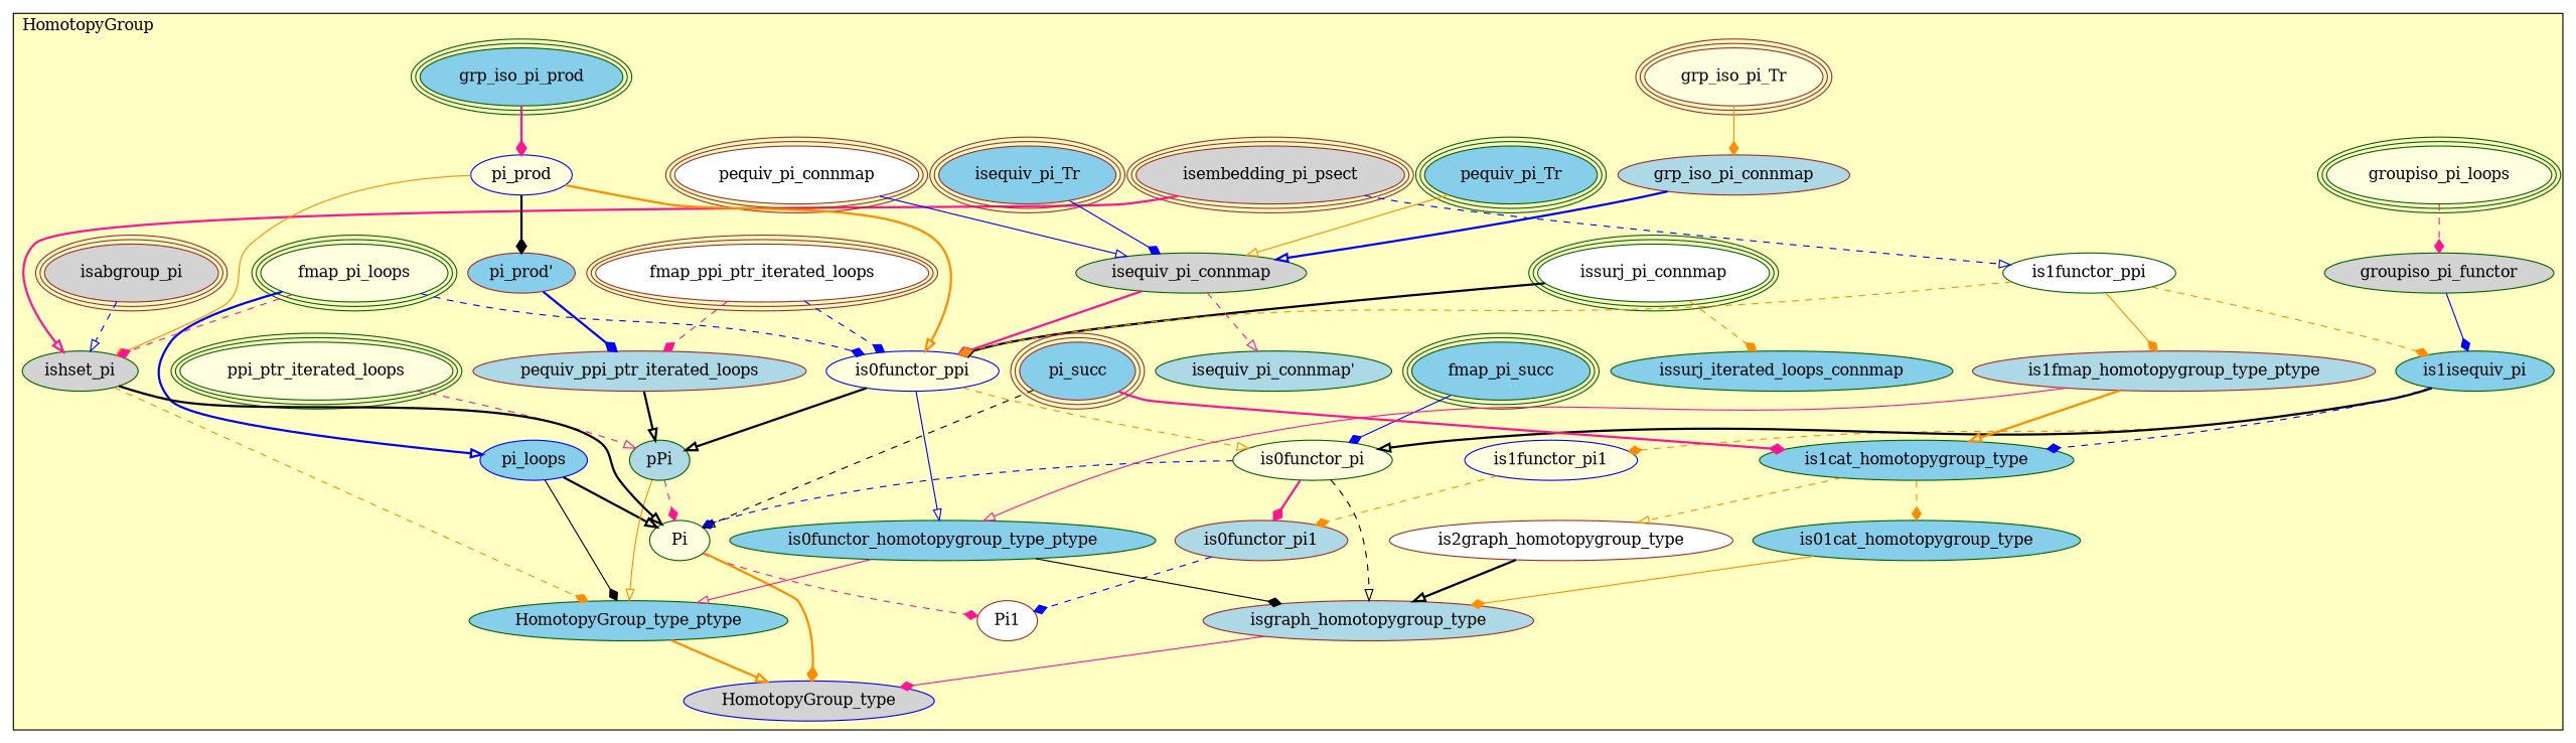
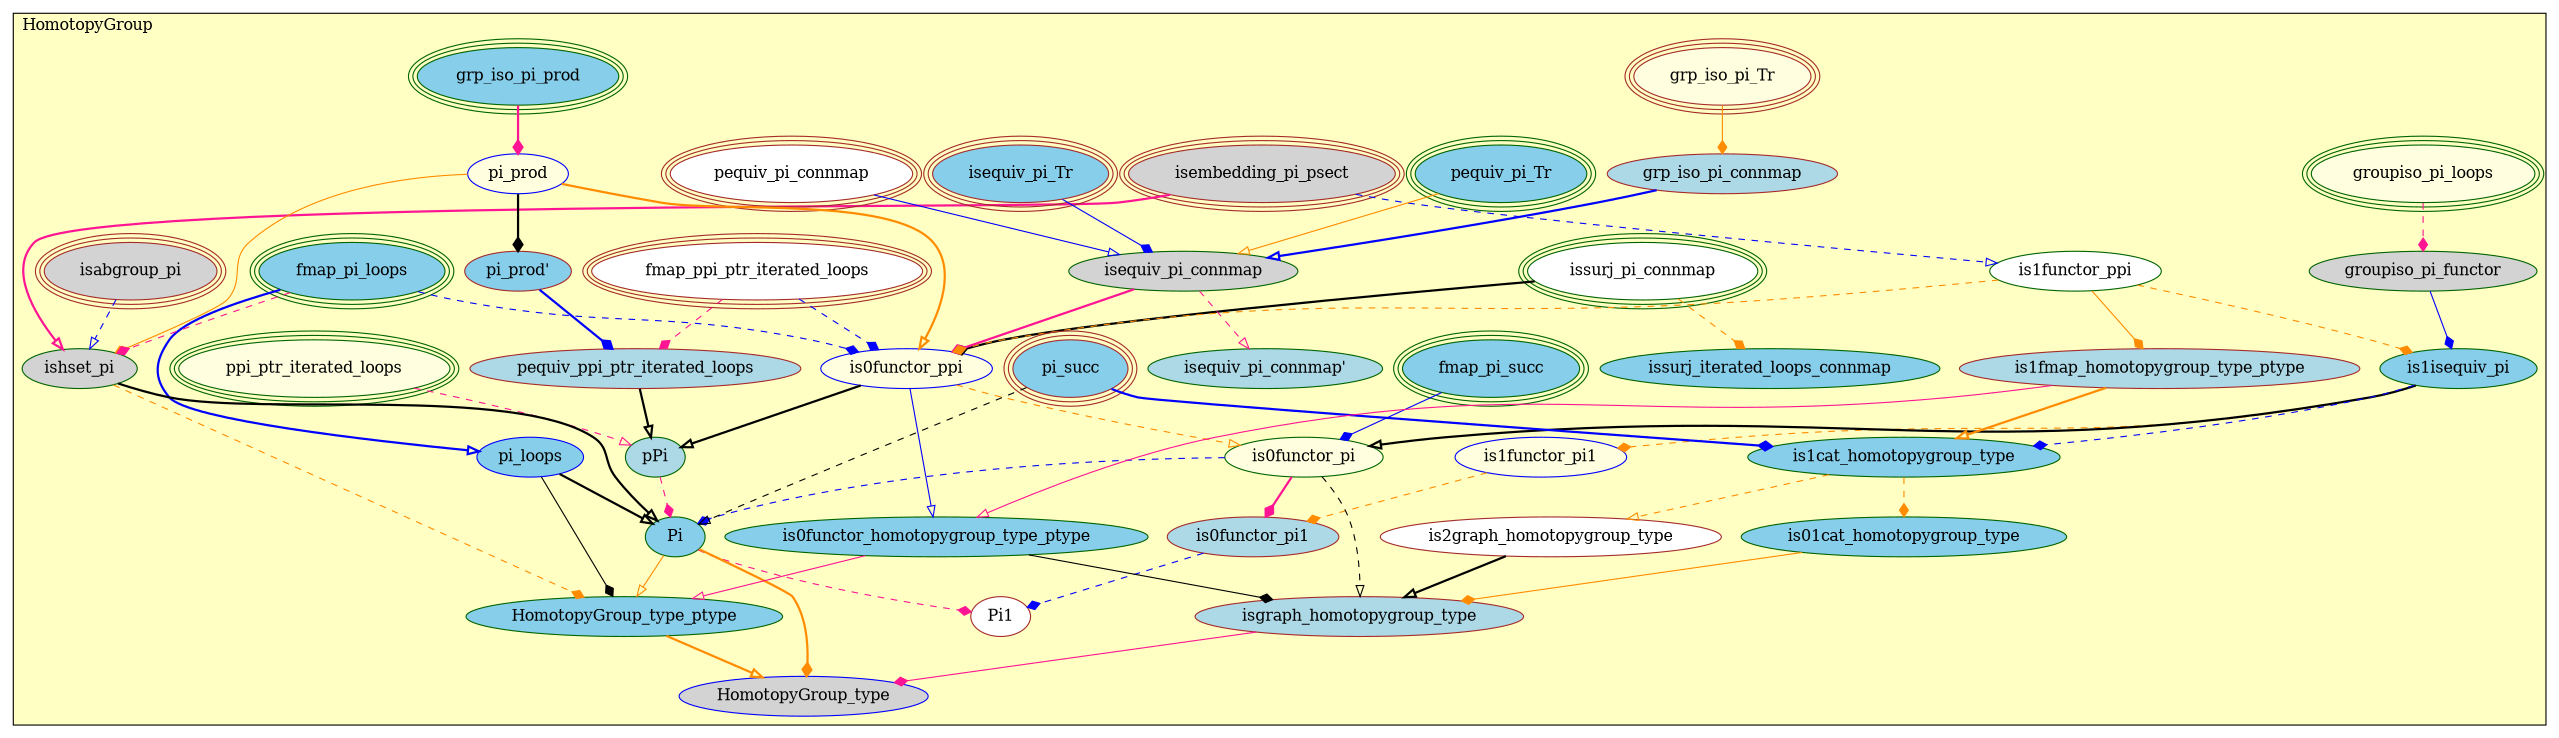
  digraph {
    node [color=darkgreen fillcolor=skyblue style=filled]
    edge [arrowhead=diamond color=darkorange style=dashed]
    n1 [color=brown fillcolor=lightgrey label=isembedding_pi_psect peripheries=3]
    n2 [fillcolor=white label=issurj_pi_connmap peripheries=3]
    n3 [label=issurj_iterated_loops_connmap]
    n4 [color=brown fillcolor=lightyellow label=grp_iso_pi_Tr peripheries=3]
    n5 [label=pequiv_pi_Tr peripheries=3]
    n6 [color=brown label=isequiv_pi_Tr peripheries=3]
    n7 [color=brown fillcolor=lightblue label=grp_iso_pi_connmap]
    n8 [color=brown fillcolor=white label=pequiv_pi_connmap peripheries=3]
    n9 [fillcolor=lightgrey label=isequiv_pi_connmap]
    n10 [fillcolor=lightblue label="isequiv_pi_connmap'"]
    n11 [label=grp_iso_pi_prod peripheries=3]
    n12 [color=blue fillcolor=lightyellow label=pi_prod]
    n13 [color=brown label="pi_prod'"]
-   n14 [fillcolor=lightyellow label=fmap_pi_loops peripheries=3]
+   n14 [label=fmap_pi_loops peripheries=3]
    n15 [fillcolor=lightyellow label=groupiso_pi_loops peripheries=3]
    n16 [color=blue label=pi_loops]
    n17 [fillcolor=lightgrey label=groupiso_pi_functor]
    n18 [color=brown fillcolor=white label=fmap_ppi_ptr_iterated_loops peripheries=3]
    n19 [color=brown fillcolor=lightblue label=pequiv_ppi_ptr_iterated_loops]
    n20 [fillcolor=lightyellow label=ppi_ptr_iterated_loops peripheries=3]
    n21 [fillcolor=white label=is1functor_ppi]
    n22 [color=blue fillcolor=lightyellow label=is0functor_ppi]
    n23 [fillcolor=lightblue label=pPi]
    n24 [label=is1isequiv_pi]
    n25 [color=blue fillcolor=lightyellow label=is1functor_pi1]
    n26 [label=fmap_pi_succ peripheries=3]
    n27 [fillcolor=lightyellow label=is0functor_pi]
    n28 [color=brown fillcolor=lightblue label=is0functor_pi1]
    n29 [color=brown fillcolor=lightgrey label=isabgroup_pi peripheries=3]
    n30 [fillcolor=lightgrey label=ishset_pi]
    n31 [color=brown label=pi_succ peripheries=3]
-   n32 [fillcolor=lightyellow label=Pi]
+   n32 [label=Pi]
    n33 [color=brown fillcolor=white label=Pi1]
    n34 [color=brown fillcolor=lightblue label=is1fmap_homotopygroup_type_ptype]
    n35 [label=is0functor_homotopygroup_type_ptype]
    n36 [label=is1cat_homotopygroup_type]
    n37 [label=is01cat_homotopygroup_type]
    n38 [color=brown fillcolor=white label=is2graph_homotopygroup_type]
    n39 [color=brown fillcolor=lightblue label=isgraph_homotopygroup_type]
    n40 [label=HomotopyGroup_type_ptype]
    n41 [color=blue fillcolor=lightgrey label=HomotopyGroup_type]
    subgraph cluster_1 {
      fillcolor="#FFFFC3"
      label=HomotopyGroup
      labeljust=l
      style=filled
      n1
      n2
      n3
      n4
      n5
      n6
      n7
      n8
      n9
      n10
      n11
      n12
      n13
      n14
      n15
      n16
      n17
      n18
      n19
      n20
      n21
      n22
      n23
      n24
      n25
      n26
      n27
      n28
      n29
      n30
      n31
      n32
      n33
      n34
      n35
      n36
      n37
      n38
      n39
      n40
      n41
    }
    n1 -> n21 [arrowhead=onormal color=blue]
    n1 -> n30 [arrowhead=onormal color=deeppink style=bold]
    n2 -> n3
    n2 -> n22 [color=black style=bold]
    n4 -> n7 [style=solid]
    n5 -> n9 [arrowhead=onormal style=solid]
    n6 -> n9 [color=blue style=solid]
    n7 -> n9 [arrowhead=onormal color=blue style=bold]
    n8 -> n9 [arrowhead=onormal color=blue style=solid]
    n9 -> n10 [arrowhead=onormal color=deeppink]
    n9 -> n22 [color=deeppink style=bold]
    n11 -> n12 [color=deeppink style=bold]
    n12 -> n13 [color=black style=bold]
    n12 -> n22 [arrowhead=onormal style=bold]
    n12 -> n30 [style=solid]
    n13 -> n19 [color=blue style=bold]
    n14 -> n16 [arrowhead=onormal color=blue style=bold]
    n14 -> n22 [color=blue]
    n14 -> n30 [color=deeppink]
    n15 -> n17 [color=deeppink]
    n16 -> n32 [arrowhead=onormal color=black style=bold]
    n16 -> n40 [color=black style=solid]
    n17 -> n24 [color=blue style=solid]
    n18 -> n19 [color=deeppink]
    n18 -> n22 [color=blue]
    n19 -> n23 [arrowhead=onormal color=black style=bold]
    n20 -> n23 [arrowhead=onormal color=deeppink]
    n21 -> n22
    n21 -> n24
    n21 -> n34 [style=solid]
    n22 -> n23 [arrowhead=onormal color=black style=bold]
    n22 -> n27 [arrowhead=onormal]
    n22 -> n35 [arrowhead=onormal color=blue style=solid]
    n23 -> n32 [color=deeppink]
-   n23 -> n40 [arrowhead=onormal style=solid]
+   n32 -> n40 [arrowhead=onormal style=solid]
    n24 -> n25
    n24 -> n27 [arrowhead=onormal color=black style=bold]
    n24 -> n36 [color=blue]
    n25 -> n28
    n26 -> n27 [color=blue style=solid]
    n27 -> n28 [color=deeppink style=bold]
    n27 -> n32 [color=blue]
    n27 -> n39 [arrowhead=onormal color=black]
    n28 -> n33 [color=blue]
    n29 -> n30 [arrowhead=onormal color=blue]
    n30 -> n32 [arrowhead=onormal color=black style=bold]
    n30 -> n40
    n31 -> n32 [arrowhead=onormal color=black]
-   n31 -> n36 [color=deeppink style=bold]
+   n31 -> n36 [color=blue style=bold]
    n32 -> n33 [color=deeppink]
    n32 -> n41 [style=bold]
    n34 -> n35 [arrowhead=onormal color=deeppink style=solid]
    n34 -> n36 [arrowhead=onormal style=bold]
    n35 -> n39 [color=black style=solid]
    n35 -> n40 [arrowhead=onormal color=deeppink style=solid]
    n36 -> n37
    n36 -> n38 [arrowhead=onormal]
    n37 -> n39 [style=solid]
    n38 -> n39 [arrowhead=onormal color=black style=bold]
    n39 -> n41 [color=deeppink style=solid]
    n40 -> n41 [arrowhead=onormal style=bold]
  }
